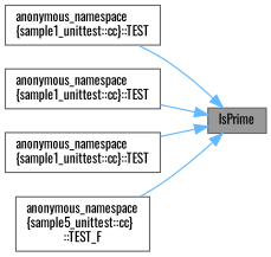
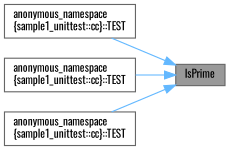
  digraph {
    rankdir=RL
    fontname=Oswald
    node [color=grey40 fillcolor=white fontname=Oswald fontsize=10 shape=box style=filled]
    edge [color=steelblue1 dir=back fontname=Oswald fontsize=10 labelfontname=Helvetica labelfontsize=10 style=solid]
    n1 [color=gray40 fillcolor=grey60 fontcolor=black height=0.2 label=IsPrime width=0.4]
    n2 [height=0.2 label="anonymous_namespace\l\{sample1_unittest::cc\}::TEST" width=0.4]
    n3 [height=0.2 label="anonymous_namespace\l\{sample1_unittest::cc\}::TEST" width=0.4]
    n4 [height=0.2 label="anonymous_namespace\l\{sample1_unittest::cc\}::TEST" width=0.4]
-   n5 [height=0.2 label="anonymous_namespace\l\{sample5_unittest::cc\}\l::TEST_F" width=0.4]
    n1 -> n2
    n1 -> n3
    n1 -> n4
-   n1 -> n5
  }
